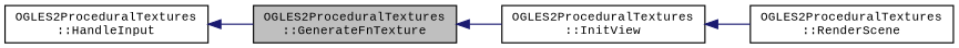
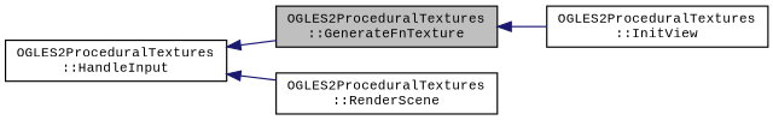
  digraph {
    fontname="Liberation Mono"
    rankdir=LR
    node [color=black fillcolor=white fontname="Liberation Mono" fontsize=10 shape=record style=filled]
    edge [color=midnightblue dir=back fontname="Liberation Mono" fontsize=10 labelfontname=Helvetica labelfontsize=10 style=solid]
    n1 [fillcolor=grey75 fontcolor=black height=0.2 label="OGLES2ProceduralTextures\l::GenerateFnTexture" width=0.4]
    n2 [height=0.2 label="OGLES2ProceduralTextures\l::InitView" width=0.4]
    n3 [height=0.2 label="OGLES2ProceduralTextures\l::HandleInput" width=0.4]
    n4 [height=0.2 label="OGLES2ProceduralTextures\l::RenderScene" width=0.4]
    n1 -> n2
    n3 -> n1
-   n2 -> n4
+   n3 -> n4
  }
